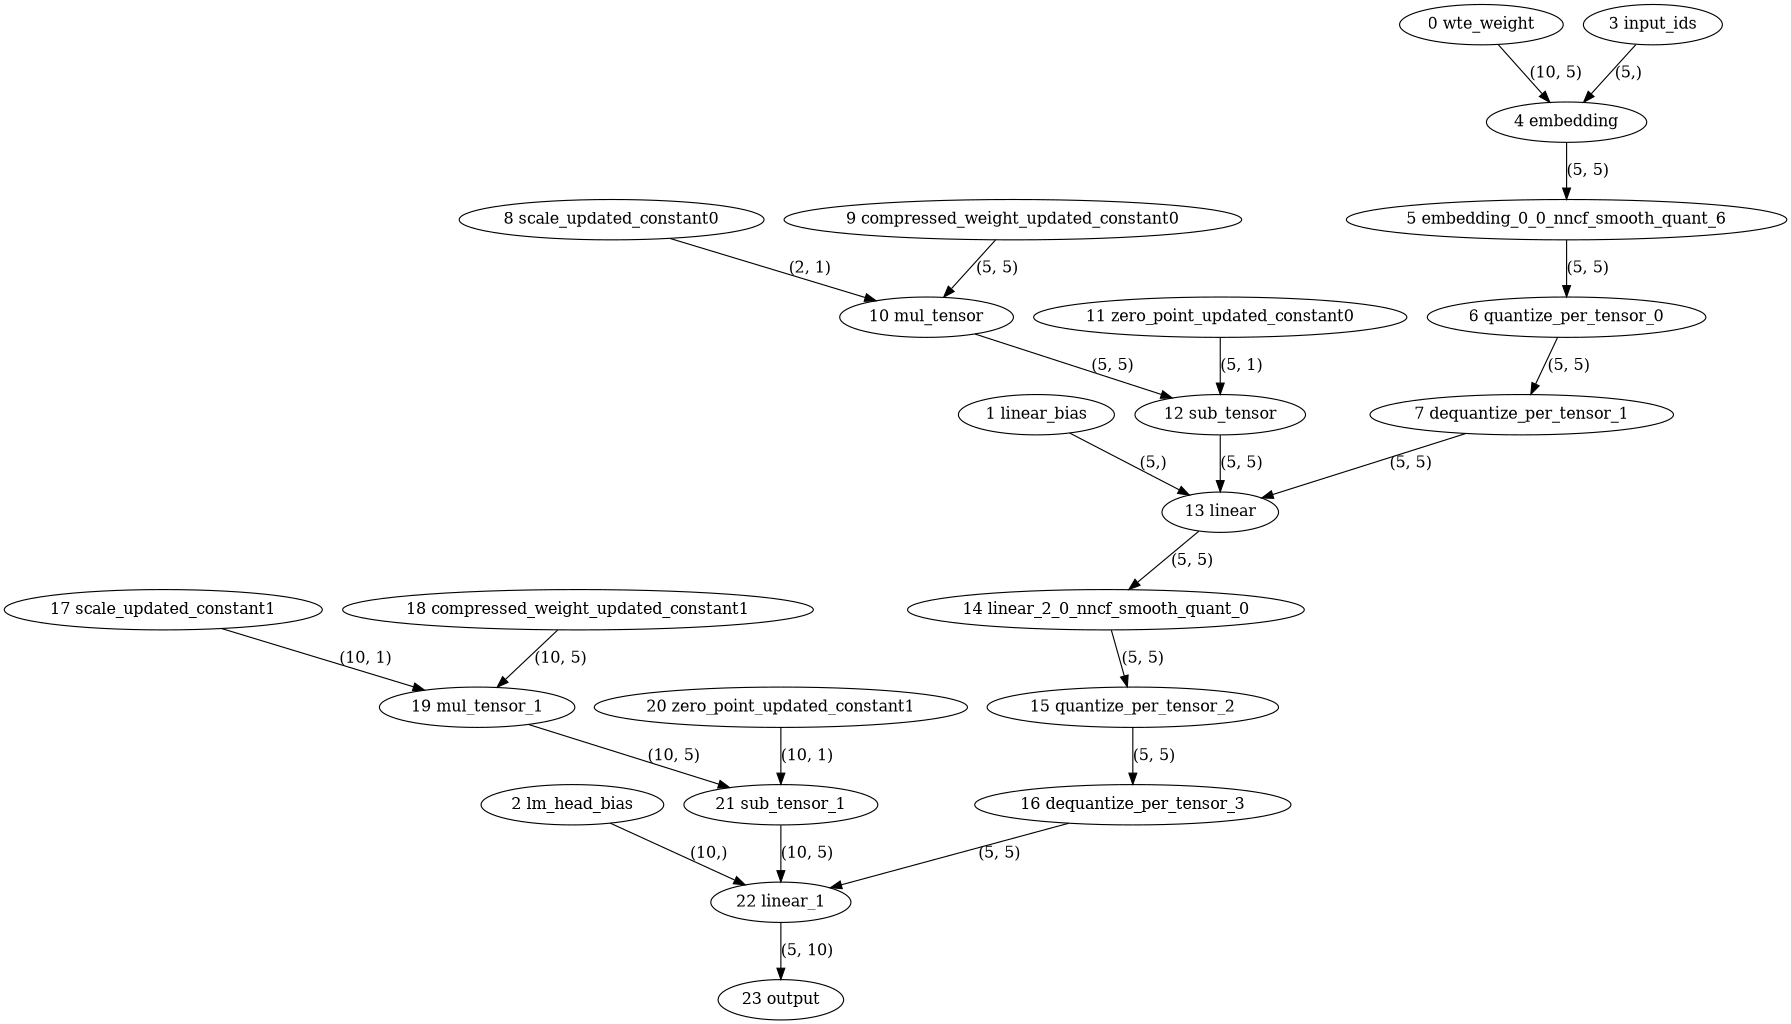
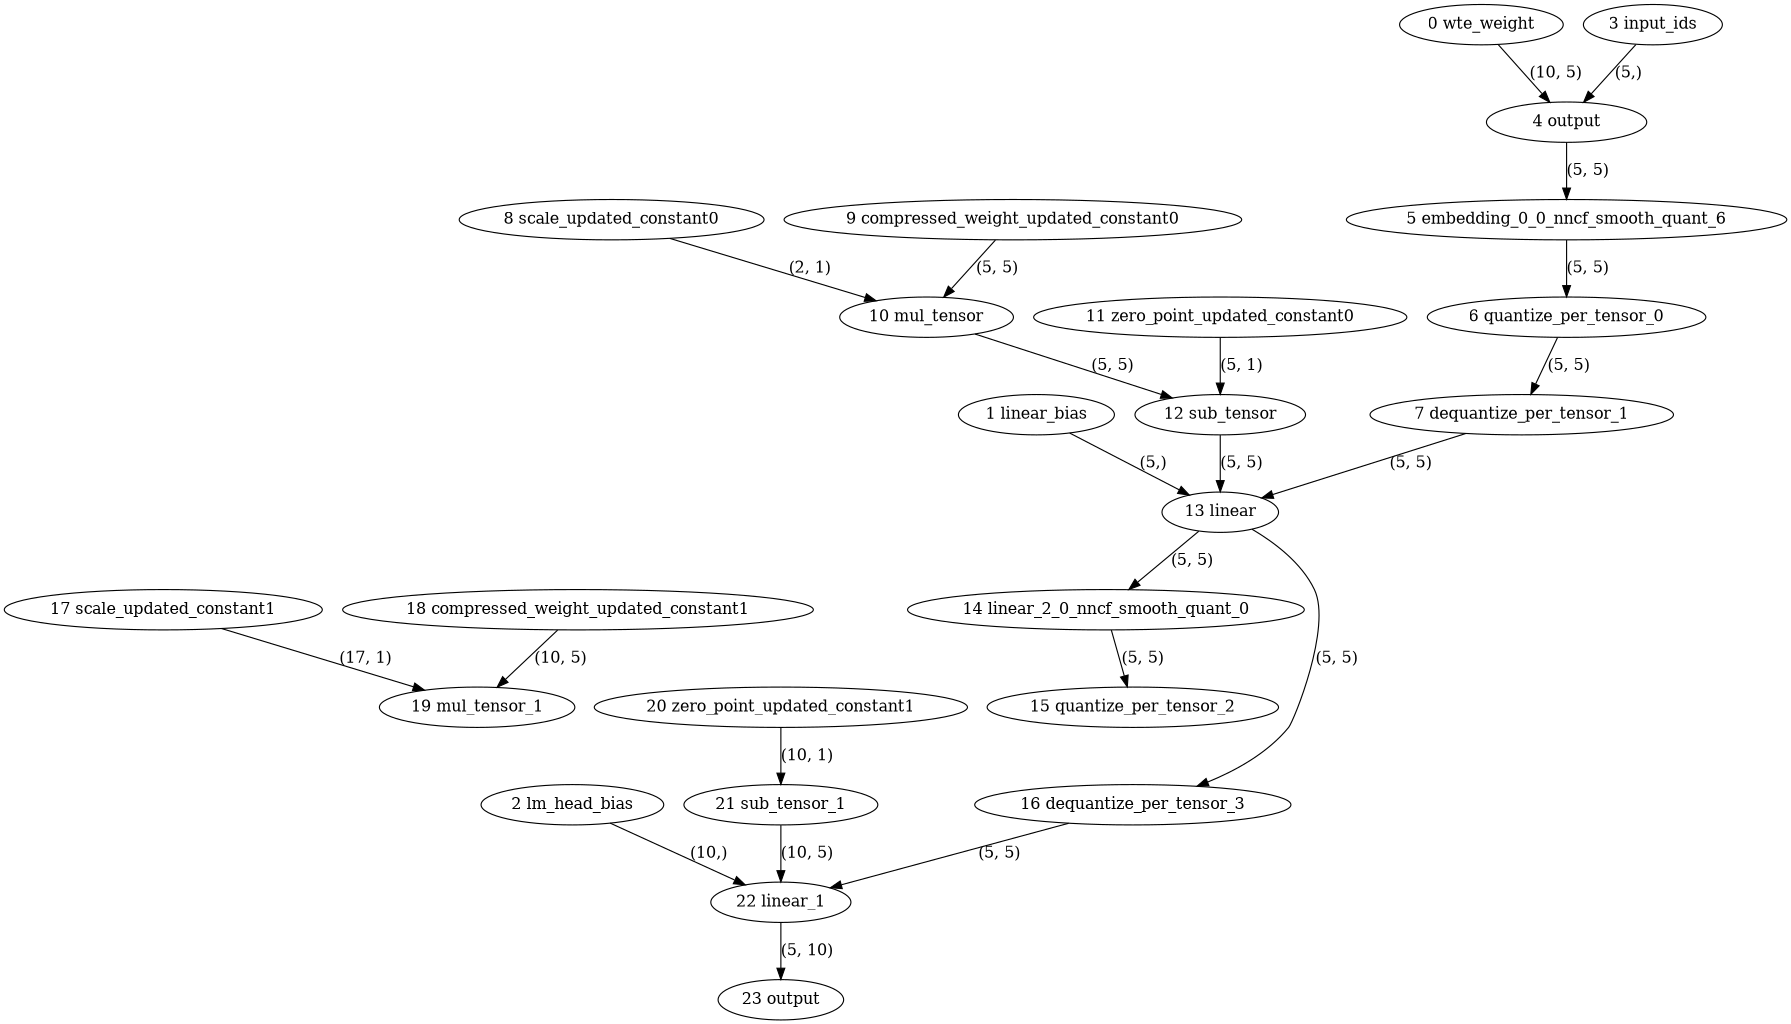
  strict digraph {
    node [type=get_attr]
    edge [style=solid]
-   "4 embedding" [type=embedding]
+   "4 embedding" [type=embedding label="4 output"]
    "0 wte_weight"
    n3 [label="5 embedding_0_0_nncf_smooth_quant_6" type=call_module]
    "13 linear" [type=linear]
    "1 linear_bias"
    n6 [label="14 linear_2_0_nncf_smooth_quant_0" type=call_module]
    "22 linear_1" [type=linear]
    "2 lm_head_bias"
    "23 output" [type=output]
    "3 input_ids" [type=input]
    "6 quantize_per_tensor_0" [type=quantize_per_tensor]
    "7 dequantize_per_tensor_1" [type=dequantize_per_tensor]
    "10 mul_tensor" [type=mul]
    "8 scale_updated_constant0"
    "12 sub_tensor" [type=sub]
    "9 compressed_weight_updated_constant0"
    "11 zero_point_updated_constant0"
    "15 quantize_per_tensor_2" [type=quantize_per_tensor]
    "16 dequantize_per_tensor_3" [type=dequantize_per_tensor]
    "19 mul_tensor_1" [type=mul]
    "17 scale_updated_constant1"
    "21 sub_tensor_1" [type=sub]
    "18 compressed_weight_updated_constant1"
    "20 zero_point_updated_constant1"
    "4 embedding" -> n3 [label="(5, 5)"]
    "0 wte_weight" -> "4 embedding" [label="(10, 5)"]
    n3 -> "6 quantize_per_tensor_0" [label="(5, 5)"]
    "13 linear" -> n6 [label="(5, 5)"]
    "1 linear_bias" -> "13 linear" [label="(5,)"]
    n6 -> "15 quantize_per_tensor_2" [label="(5, 5)"]
    "22 linear_1" -> "23 output" [label="(5, 10)"]
    "2 lm_head_bias" -> "22 linear_1" [label="(10,)"]
    "3 input_ids" -> "4 embedding" [label="(5,)"]
    "6 quantize_per_tensor_0" -> "7 dequantize_per_tensor_1" [label="(5, 5)"]
    "7 dequantize_per_tensor_1" -> "13 linear" [label="(5, 5)"]
    "10 mul_tensor" -> "12 sub_tensor" [label="(5, 5)"]
    "8 scale_updated_constant0" -> "10 mul_tensor" [label="(2, 1)"]
    "12 sub_tensor" -> "13 linear" [label="(5, 5)"]
    "9 compressed_weight_updated_constant0" -> "10 mul_tensor" [label="(5, 5)"]
    "11 zero_point_updated_constant0" -> "12 sub_tensor" [label="(5, 1)"]
-   "15 quantize_per_tensor_2" -> "16 dequantize_per_tensor_3" [label="(5, 5)"]
+   "13 linear" -> "16 dequantize_per_tensor_3" [label="(5, 5)"]
    "16 dequantize_per_tensor_3" -> "22 linear_1" [label="(5, 5)"]
-   "19 mul_tensor_1" -> "21 sub_tensor_1" [label="(10, 5)"]
-   "17 scale_updated_constant1" -> "19 mul_tensor_1" [label="(10, 1)"]
+   "17 scale_updated_constant1" -> "19 mul_tensor_1" [label="(17, 1)"]
    "21 sub_tensor_1" -> "22 linear_1" [label="(10, 5)"]
    "18 compressed_weight_updated_constant1" -> "19 mul_tensor_1" [label="(10, 5)"]
    "20 zero_point_updated_constant1" -> "21 sub_tensor_1" [label="(10, 1)"]
  }
